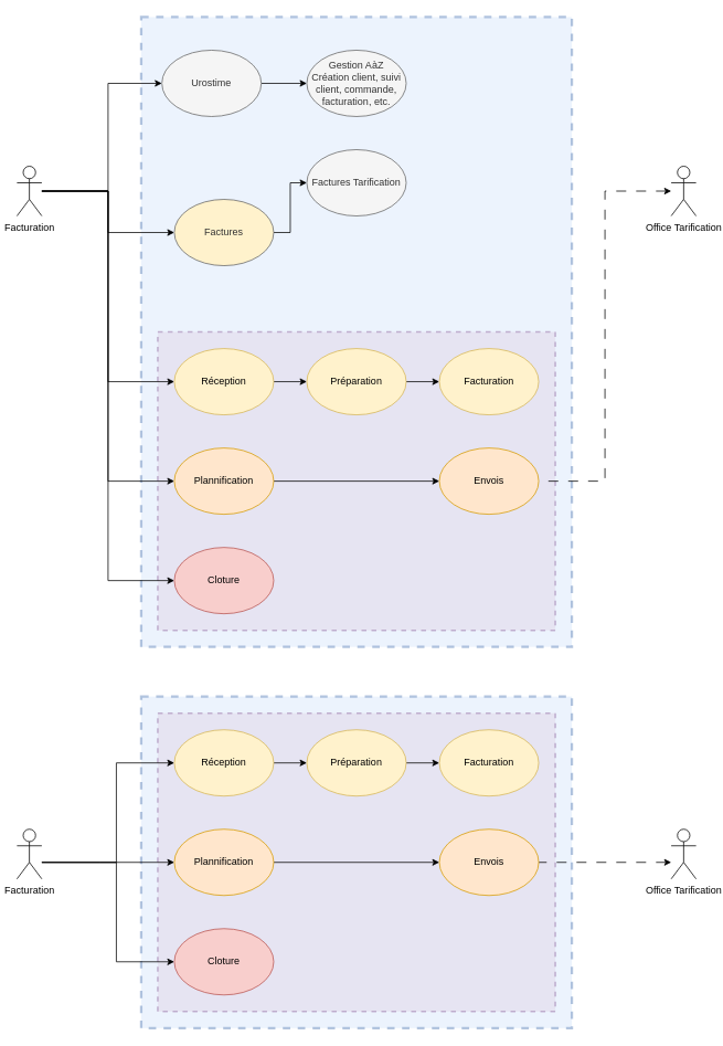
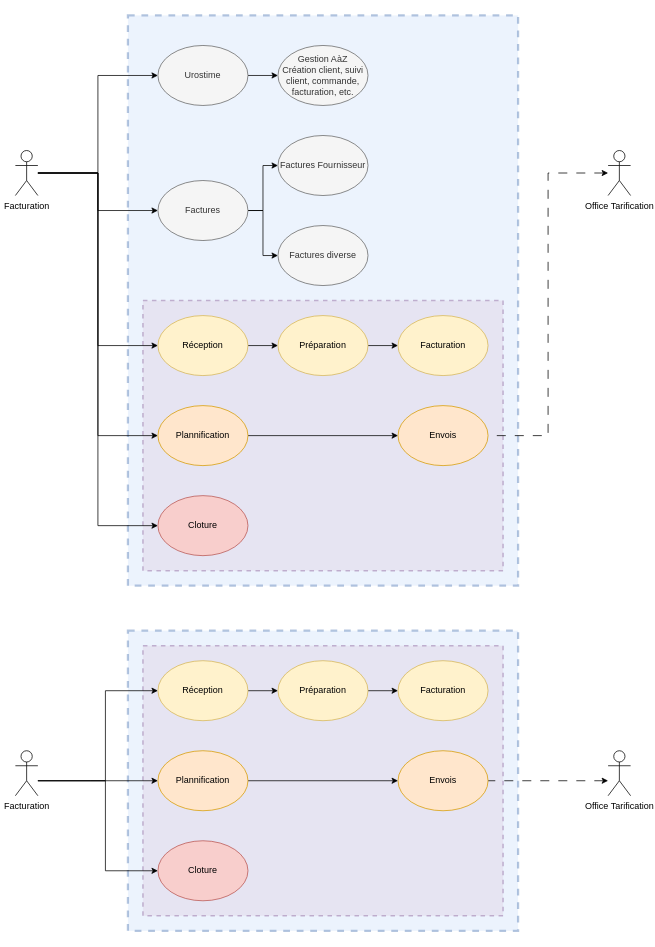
  <mxCell id="0" />
  <mxCell id="1" parent="0" />
  <mxCell id="2" value="" style="whiteSpace=wrap;html=1;fillColor=#dae8fc;strokeColor=#6c8ebf;strokeWidth=3;opacity=50;dashed=1;" vertex="1" parent="1"><mxGeometry x="170" y="840" width="520" height="400" as="geometry" /></mxCell>
  <mxCell id="3" value="" style="whiteSpace=wrap;html=1;fillColor=#dae8fc;strokeColor=#6c8ebf;strokeWidth=3;opacity=50;dashed=1;" vertex="1" parent="1"><mxGeometry x="170" width="520" height="760" as="geometry" y="20" /></mxCell>
  <mxCell id="4" value="" style="whiteSpace=wrap;html=1;fillColor=#e1d5e7;strokeColor=#9673a6;strokeWidth=2;dashed=1;opacity=50;" vertex="1" parent="1"><mxGeometry x="190" y="400" width="480" height="360" as="geometry" /></mxCell>
  <mxCell id="5" style="edgeStyle=orthogonalEdgeStyle;rounded=0;orthogonalLoop=1;jettySize=auto;html=1;entryX=0;entryY=0.5;entryDx=0;entryDy=0;" edge="1" parent="1" source="10" target="22"><mxGeometry relative="1" as="geometry"><Array as="points"><mxPoint x="130" y="230" /><mxPoint x="130" y="280" /></Array></mxGeometry></mxCell>
  <mxCell id="6" style="edgeStyle=orthogonalEdgeStyle;rounded=0;orthogonalLoop=1;jettySize=auto;html=1;entryX=0;entryY=0.5;entryDx=0;entryDy=0;" edge="1" parent="1" source="10" target="24"><mxGeometry relative="1" as="geometry"><Array as="points"><mxPoint x="130" y="230" /><mxPoint x="130" y="100" /></Array></mxGeometry></mxCell>
  <mxCell id="7" style="edgeStyle=orthogonalEdgeStyle;rounded=0;orthogonalLoop=1;jettySize=auto;html=1;entryX=0;entryY=0.5;entryDx=0;entryDy=0;" edge="1" parent="1" source="10" target="14"><mxGeometry relative="1" as="geometry"><Array as="points"><mxPoint x="130" y="230" /><mxPoint x="130" y="460" /></Array></mxGeometry></mxCell>
  <mxCell id="8" style="edgeStyle=orthogonalEdgeStyle;rounded=0;orthogonalLoop=1;jettySize=auto;html=1;entryX=0;entryY=0.5;entryDx=0;entryDy=0;" edge="1" parent="1" source="10" target="29"><mxGeometry relative="1" as="geometry"><Array as="points"><mxPoint x="130" y="230" /><mxPoint x="130" y="580" /></Array></mxGeometry></mxCell>
  <mxCell id="9" style="edgeStyle=orthogonalEdgeStyle;rounded=0;orthogonalLoop=1;jettySize=auto;html=1;entryX=0;entryY=0.5;entryDx=0;entryDy=0;" edge="1" parent="1" source="10" target="19"><mxGeometry relative="1" as="geometry"><Array as="points"><mxPoint x="130" y="230" /><mxPoint x="130" y="700" /></Array></mxGeometry></mxCell>
  <mxCell id="10" value="Facturation" style="shape=umlActor;verticalLabelPosition=bottom;verticalAlign=top;html=1;outlineConnect=0;" vertex="1" parent="1"><mxGeometry x="20" y="200" width="30" height="60" as="geometry" /></mxCell>
  <mxCell id="11" style="edgeStyle=orthogonalEdgeStyle;rounded=0;orthogonalLoop=1;jettySize=auto;html=1;entryX=1;entryY=0.5;entryDx=0;entryDy=0;startArrow=classic;startFill=1;endArrow=none;endFill=0;dashed=1;dashPattern=12 12;" edge="1" parent="1" source="12" target="18"><mxGeometry relative="1" as="geometry"><Array as="points"><mxPoint x="730" y="230" /><mxPoint x="730" y="580" /></Array></mxGeometry></mxCell>
  <mxCell id="12" value="Office Tarification" style="shape=umlActor;verticalLabelPosition=bottom;verticalAlign=top;html=1;outlineConnect=0;" vertex="1" parent="1"><mxGeometry x="810" y="200" width="30" height="60" as="geometry" /></mxCell>
  <mxCell id="13" style="edgeStyle=orthogonalEdgeStyle;rounded=0;orthogonalLoop=1;jettySize=auto;html=1;entryX=0;entryY=0.5;entryDx=0;entryDy=0;" edge="1" parent="1" source="14" target="16"><mxGeometry relative="1" as="geometry" /></mxCell>
  <mxCell id="14" value="Réception" style="ellipse;whiteSpace=wrap;html=1;fillColor=#fff2cc;strokeColor=#d6b656;" vertex="1" parent="1"><mxGeometry x="210" y="420" width="120" height="80" as="geometry" /></mxCell>
  <mxCell id="15" style="edgeStyle=orthogonalEdgeStyle;rounded=0;orthogonalLoop=1;jettySize=auto;html=1;entryX=0;entryY=0.5;entryDx=0;entryDy=0;" edge="1" parent="1" source="16" target="17"><mxGeometry relative="1" as="geometry" /></mxCell>
  <mxCell id="16" value="Préparation" style="ellipse;whiteSpace=wrap;html=1;fillColor=#fff2cc;strokeColor=#d6b656;" vertex="1" parent="1"><mxGeometry x="370" y="420" width="120" height="80" as="geometry" /></mxCell>
  <mxCell id="17" value="Facturation" style="ellipse;whiteSpace=wrap;html=1;fillColor=#fff2cc;strokeColor=#d6b656;" vertex="1" parent="1"><mxGeometry x="530" y="420" width="120" height="80" as="geometry" /></mxCell>
  <mxCell id="18" value="Envois" style="ellipse;whiteSpace=wrap;html=1;fillColor=#ffe6cc;strokeColor=#d79b00;" vertex="1" parent="1"><mxGeometry x="530" y="540" width="120" height="80" as="geometry" /></mxCell>
  <mxCell id="19" value="Cloture" style="ellipse;whiteSpace=wrap;html=1;fillColor=#f8cecc;strokeColor=#b85450;" vertex="1" parent="1"><mxGeometry x="210" y="660" width="120" height="80" as="geometry" /></mxCell>
+ <mxCell id="20" style="edgeStyle=orthogonalEdgeStyle;rounded=0;orthogonalLoop=1;jettySize=auto;html=1;entryX=0;entryY=0.5;entryDx=0;entryDy=0;" edge="1" parent="1" source="22" target="25"><mxGeometry relative="1" as="geometry" /></mxCell>
  <mxCell id="21" style="edgeStyle=orthogonalEdgeStyle;rounded=0;orthogonalLoop=1;jettySize=auto;html=1;exitX=1;exitY=0.5;exitDx=0;exitDy=0;entryX=0;entryY=0.5;entryDx=0;entryDy=0;" edge="1" parent="1" source="22" target="26"><mxGeometry relative="1" as="geometry" /></mxCell>
- <mxCell id="22" value="Factures" style="ellipse;whiteSpace=wrap;html=1;fillColor=#fff2cc;fontColor=#333333;strokeColor=#666666;" vertex="1" parent="1"><mxGeometry x="210" y="240" width="120" height="80" as="geometry" /></mxCell>
+ <mxCell id="22" value="Factures" style="ellipse;whiteSpace=wrap;html=1;fillColor=#f5f5f5;fontColor=#333333;strokeColor=#666666;" vertex="1" parent="1"><mxGeometry x="210" y="240" width="120" height="80" as="geometry" /></mxCell>
  <mxCell id="23" style="edgeStyle=orthogonalEdgeStyle;rounded=0;orthogonalLoop=1;jettySize=auto;html=1;entryX=0;entryY=0.5;entryDx=0;entryDy=0;" edge="1" parent="1" source="24" target="27"><mxGeometry relative="1" as="geometry" /></mxCell>
- <mxCell id="24" value="Urostime" style="ellipse;whiteSpace=wrap;html=1;fillColor=#f5f5f5;fontColor=#333333;strokeColor=#666666;" vertex="1" parent="1"><mxGeometry x="195" y="60" width="120" height="80" as="geometry" /></mxCell>
- <mxCell id="26" value="Factures Tarification" style="ellipse;whiteSpace=wrap;html=1;fillColor=#f5f5f5;fontColor=#333333;strokeColor=#666666;" vertex="1" parent="1"><mxGeometry x="370" y="180" width="120" height="80" as="geometry" /></mxCell>
+ <mxCell id="24" value="Urostime" style="ellipse;whiteSpace=wrap;html=1;fillColor=#f5f5f5;fontColor=#333333;strokeColor=#666666;" vertex="1" parent="1"><mxGeometry x="210" y="60" width="120" height="80" as="geometry" /></mxCell>
+ <mxCell id="25" value="Factures diverse" style="ellipse;whiteSpace=wrap;html=1;fillColor=#f5f5f5;fontColor=#333333;strokeColor=#666666;" vertex="1" parent="1"><mxGeometry x="370" y="300" width="120" height="80" as="geometry" /></mxCell>
+ <mxCell id="26" value="Factures Fournisseur" style="ellipse;whiteSpace=wrap;html=1;fillColor=#f5f5f5;fontColor=#333333;strokeColor=#666666;" vertex="1" parent="1"><mxGeometry x="370" y="180" width="120" height="80" as="geometry" /></mxCell>
  <mxCell id="27" value="&lt;div&gt;Gestion AàZ&lt;/div&gt;&lt;div&gt;Création client, suivi client, commande, facturation, etc.&lt;br&gt;&lt;/div&gt;" style="ellipse;whiteSpace=wrap;html=1;fillColor=#f5f5f5;fontColor=#333333;strokeColor=#666666;" vertex="1" parent="1"><mxGeometry x="370" y="60" width="120" height="80" as="geometry" /></mxCell>
  <mxCell id="28" style="edgeStyle=orthogonalEdgeStyle;rounded=0;orthogonalLoop=1;jettySize=auto;html=1;entryX=0;entryY=0.5;entryDx=0;entryDy=0;" edge="1" parent="1" source="29" target="18"><mxGeometry relative="1" as="geometry" /></mxCell>
  <mxCell id="29" value="Plannification" style="ellipse;whiteSpace=wrap;html=1;fillColor=#ffe6cc;strokeColor=#d79b00;" vertex="1" parent="1"><mxGeometry x="210" y="540" width="120" height="80" as="geometry" /></mxCell>
  <mxCell id="30" value="" style="whiteSpace=wrap;html=1;fillColor=#e1d5e7;strokeColor=#9673a6;strokeWidth=2;dashed=1;opacity=50;" vertex="1" parent="1"><mxGeometry x="190" y="860" width="480" height="360" as="geometry" /></mxCell>
  <mxCell id="31" style="edgeStyle=orthogonalEdgeStyle;rounded=0;orthogonalLoop=1;jettySize=auto;html=1;entryX=0;entryY=0.5;entryDx=0;entryDy=0;" edge="1" parent="1" source="34" target="38"><mxGeometry relative="1" as="geometry"><Array as="points"><mxPoint x="140" y="1040" /><mxPoint x="140" y="920" /></Array></mxGeometry></mxCell>
  <mxCell id="32" style="edgeStyle=orthogonalEdgeStyle;rounded=0;orthogonalLoop=1;jettySize=auto;html=1;entryX=0;entryY=0.5;entryDx=0;entryDy=0;" edge="1" parent="1" source="34" target="45"><mxGeometry relative="1" as="geometry"><Array as="points"><mxPoint x="120" y="1040" /><mxPoint x="120" y="1040" /></Array></mxGeometry></mxCell>
  <mxCell id="33" style="edgeStyle=orthogonalEdgeStyle;rounded=0;orthogonalLoop=1;jettySize=auto;html=1;entryX=0;entryY=0.5;entryDx=0;entryDy=0;" edge="1" parent="1" source="34" target="43"><mxGeometry relative="1" as="geometry"><Array as="points"><mxPoint x="140" y="1040" /><mxPoint x="140" y="1160" /></Array></mxGeometry></mxCell>
  <mxCell id="34" value="Facturation" style="shape=umlActor;verticalLabelPosition=bottom;verticalAlign=top;html=1;outlineConnect=0;" vertex="1" parent="1"><mxGeometry x="20" y="1000" width="30" height="60" as="geometry" /></mxCell>
  <mxCell id="35" style="edgeStyle=orthogonalEdgeStyle;rounded=0;orthogonalLoop=1;jettySize=auto;html=1;entryX=1;entryY=0.5;entryDx=0;entryDy=0;startArrow=classic;startFill=1;endArrow=none;endFill=0;dashed=1;dashPattern=12 12;" edge="1" parent="1" source="36" target="42"><mxGeometry relative="1" as="geometry"><Array as="points"><mxPoint x="780" y="1040" /><mxPoint x="780" y="1040" /></Array></mxGeometry></mxCell>
  <mxCell id="36" value="Office Tarification" style="shape=umlActor;verticalLabelPosition=bottom;verticalAlign=top;html=1;outlineConnect=0;" vertex="1" parent="1"><mxGeometry x="810" y="1000" width="30" height="60" as="geometry" /></mxCell>
  <mxCell id="37" style="edgeStyle=orthogonalEdgeStyle;rounded=0;orthogonalLoop=1;jettySize=auto;html=1;entryX=0;entryY=0.5;entryDx=0;entryDy=0;" edge="1" parent="1" source="38" target="40"><mxGeometry relative="1" as="geometry" /></mxCell>
  <mxCell id="38" value="Réception" style="ellipse;whiteSpace=wrap;html=1;fillColor=#fff2cc;strokeColor=#d6b656;" vertex="1" parent="1"><mxGeometry x="210" y="880" width="120" height="80" as="geometry" /></mxCell>
  <mxCell id="39" style="edgeStyle=orthogonalEdgeStyle;rounded=0;orthogonalLoop=1;jettySize=auto;html=1;entryX=0;entryY=0.5;entryDx=0;entryDy=0;" edge="1" parent="1" source="40" target="41"><mxGeometry relative="1" as="geometry" /></mxCell>
  <mxCell id="40" value="Préparation" style="ellipse;whiteSpace=wrap;html=1;fillColor=#fff2cc;strokeColor=#d6b656;" vertex="1" parent="1"><mxGeometry x="370" y="880" width="120" height="80" as="geometry" /></mxCell>
  <mxCell id="41" value="Facturation" style="ellipse;whiteSpace=wrap;html=1;fillColor=#fff2cc;strokeColor=#d6b656;" vertex="1" parent="1"><mxGeometry x="530" y="880" width="120" height="80" as="geometry" /></mxCell>
  <mxCell id="42" value="Envois" style="ellipse;whiteSpace=wrap;html=1;fillColor=#ffe6cc;strokeColor=#d79b00;" vertex="1" parent="1"><mxGeometry x="530" y="1000" width="120" height="80" as="geometry" /></mxCell>
  <mxCell id="43" value="Cloture" style="ellipse;whiteSpace=wrap;html=1;fillColor=#f8cecc;strokeColor=#b85450;" vertex="1" parent="1"><mxGeometry x="210" y="1120" width="120" height="80" as="geometry" /></mxCell>
  <mxCell id="44" style="edgeStyle=orthogonalEdgeStyle;rounded=0;orthogonalLoop=1;jettySize=auto;html=1;entryX=0;entryY=0.5;entryDx=0;entryDy=0;" edge="1" parent="1" source="45" target="42"><mxGeometry relative="1" as="geometry" /></mxCell>
  <mxCell id="45" value="Plannification" style="ellipse;whiteSpace=wrap;html=1;fillColor=#ffe6cc;strokeColor=#d79b00;" vertex="1" parent="1"><mxGeometry x="210" y="1000" width="120" height="80" as="geometry" /></mxCell>
